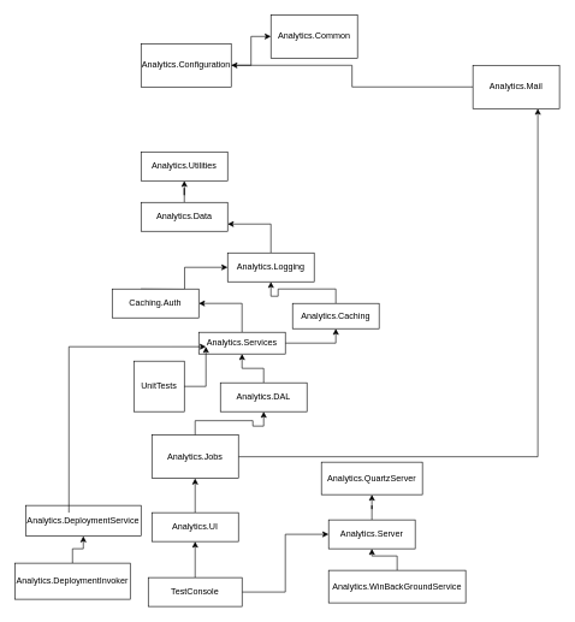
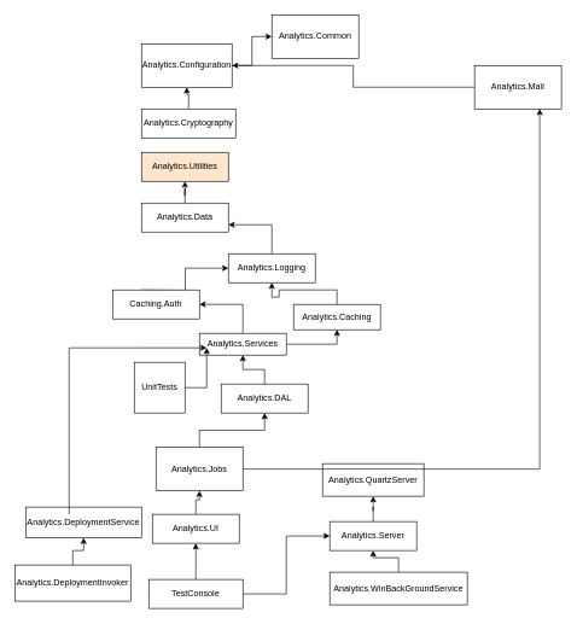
  <mxCell id="0" />
  <mxCell id="1" parent="0" />
  <mxCell id="2" value="" style="edgeStyle=orthogonalEdgeStyle;rounded=0;orthogonalLoop=1;jettySize=auto;html=1;" edge="1" parent="1" source="3" target="14"><mxGeometry relative="1" as="geometry" /></mxCell>
  <mxCell id="3" value="Analytics.UI" style="whiteSpace=wrap;html=1;rounded=0;" vertex="1" parent="1"><mxGeometry x="210" y="710" width="120" height="40" as="geometry" /></mxCell>
  <mxCell id="4" style="edgeStyle=orthogonalEdgeStyle;rounded=0;orthogonalLoop=1;jettySize=auto;html=1;entryX=0;entryY=0.5;entryDx=0;entryDy=0;" edge="1" parent="1" source="6" target="10"><mxGeometry relative="1" as="geometry" /></mxCell>
  <mxCell id="5" value="" style="edgeStyle=orthogonalEdgeStyle;rounded=0;orthogonalLoop=1;jettySize=auto;html=1;" edge="1" parent="1" source="6" target="3"><mxGeometry relative="1" as="geometry" /></mxCell>
  <mxCell id="6" value="TestConsole" style="rounded=0;whiteSpace=wrap;html=1;" vertex="1" parent="1"><mxGeometry x="205" y="800" width="130" height="40" as="geometry" /></mxCell>
  <mxCell id="7" value="" style="edgeStyle=orthogonalEdgeStyle;rounded=0;orthogonalLoop=1;jettySize=auto;html=1;" edge="1" parent="1" source="8" target="10"><mxGeometry relative="1" as="geometry" /></mxCell>
  <mxCell id="8" value="Analytics.WinBackGroundService" style="rounded=0;whiteSpace=wrap;html=1;" vertex="1" parent="1"><mxGeometry x="455" y="790" width="190" height="45" as="geometry" /></mxCell>
  <mxCell id="9" value="" style="edgeStyle=orthogonalEdgeStyle;rounded=0;orthogonalLoop=1;jettySize=auto;html=1;" edge="1" parent="1" source="10" target="11"><mxGeometry relative="1" as="geometry" /></mxCell>
  <mxCell id="10" value="Analytics.Server" style="rounded=0;whiteSpace=wrap;html=1;" vertex="1" parent="1"><mxGeometry x="455" y="720" width="120" height="40" as="geometry" /></mxCell>
  <mxCell id="11" value="Analytics.QuartzServer" style="rounded=0;whiteSpace=wrap;html=1;" vertex="1" parent="1"><mxGeometry x="445" y="640" width="140" height="45" as="geometry" /></mxCell>
  <mxCell id="12" style="edgeStyle=orthogonalEdgeStyle;rounded=0;orthogonalLoop=1;jettySize=auto;html=1;entryX=0.75;entryY=1;entryDx=0;entryDy=0;" edge="1" parent="1" source="14" target="16"><mxGeometry relative="1" as="geometry" /></mxCell>
  <mxCell id="13" value="" style="edgeStyle=orthogonalEdgeStyle;rounded=0;orthogonalLoop=1;jettySize=auto;html=1;" edge="1" parent="1" source="14" target="18"><mxGeometry relative="1" as="geometry" /></mxCell>
- <mxCell id="14" value="Analytics.Jobs" style="rounded=0;whiteSpace=wrap;html=1;" vertex="1" parent="1"><mxGeometry x="210" y="602.5" width="120" height="60" as="geometry" /></mxCell>
+ <mxCell id="14" value="Analytics.Jobs" style="rounded=0;whiteSpace=wrap;html=1;" vertex="1" parent="1"><mxGeometry x="215" y="617.5" width="120" height="60" as="geometry" /></mxCell>
  <mxCell id="15" style="edgeStyle=orthogonalEdgeStyle;rounded=0;orthogonalLoop=1;jettySize=auto;html=1;" edge="1" parent="1" source="16" target="40"><mxGeometry relative="1" as="geometry" /></mxCell>
  <mxCell id="16" value="Analytics.Mail" style="rounded=0;whiteSpace=wrap;html=1;" vertex="1" parent="1"><mxGeometry x="655" y="90" width="120" height="60" as="geometry" /></mxCell>
  <mxCell id="17" value="" style="edgeStyle=orthogonalEdgeStyle;rounded=0;orthogonalLoop=1;jettySize=auto;html=1;" edge="1" parent="1" source="18" target="25"><mxGeometry relative="1" as="geometry" /></mxCell>
  <mxCell id="18" value="Analytics.DAL" style="rounded=0;whiteSpace=wrap;html=1;" vertex="1" parent="1"><mxGeometry x="305" y="530" width="120" height="40" as="geometry" /></mxCell>
  <mxCell id="19" value="" style="edgeStyle=orthogonalEdgeStyle;rounded=0;orthogonalLoop=1;jettySize=auto;html=1;" edge="1" parent="1" source="20" target="21"><mxGeometry relative="1" as="geometry" /></mxCell>
  <mxCell id="20" value="Analytics.DeploymentInvoker" style="rounded=0;whiteSpace=wrap;html=1;" vertex="1" parent="1"><mxGeometry x="20" y="780" width="160" height="50" as="geometry" /></mxCell>
  <mxCell id="21" value="Analytics.DeploymentService" style="rounded=0;whiteSpace=wrap;html=1;" vertex="1" parent="1"><mxGeometry x="35" y="700" width="160" height="42.5" as="geometry" /></mxCell>
  <mxCell id="22" value="UnitTests" style="whiteSpace=wrap;html=1;aspect=fixed;" vertex="1" parent="1"><mxGeometry x="185" y="500" width="70" height="70" as="geometry" /></mxCell>
  <mxCell id="23" style="edgeStyle=orthogonalEdgeStyle;rounded=0;orthogonalLoop=1;jettySize=auto;html=1;" edge="1" parent="1" source="25" target="31"><mxGeometry relative="1" as="geometry" /></mxCell>
  <mxCell id="24" style="edgeStyle=orthogonalEdgeStyle;rounded=0;orthogonalLoop=1;jettySize=auto;html=1;entryX=1;entryY=0.5;entryDx=0;entryDy=0;" edge="1" parent="1" source="25" target="29"><mxGeometry relative="1" as="geometry" /></mxCell>
  <mxCell id="25" value="Analytics.Services" style="rounded=0;whiteSpace=wrap;html=1;" vertex="1" parent="1"><mxGeometry x="275" y="460" width="120" height="30" as="geometry" /></mxCell>
  <mxCell id="26" style="edgeStyle=orthogonalEdgeStyle;rounded=0;orthogonalLoop=1;jettySize=auto;html=1;entryX=0.083;entryY=0.667;entryDx=0;entryDy=0;entryPerimeter=0;" edge="1" parent="1" source="22" target="25"><mxGeometry relative="1" as="geometry" /></mxCell>
  <mxCell id="27" style="edgeStyle=orthogonalEdgeStyle;rounded=0;orthogonalLoop=1;jettySize=auto;html=1;entryX=0.5;entryY=0.333;entryDx=0;entryDy=0;entryPerimeter=0;" edge="1" parent="1"><mxGeometry relative="1" as="geometry"><mxPoint x="95" y="710" as="sourcePoint" /><mxPoint x="285" y="479.99" as="targetPoint" /><Array as="points"><mxPoint x="95" y="480" /></Array></mxGeometry></mxCell>
  <mxCell id="28" style="edgeStyle=orthogonalEdgeStyle;rounded=0;orthogonalLoop=1;jettySize=auto;html=1;entryX=0;entryY=0.5;entryDx=0;entryDy=0;" edge="1" parent="1" target="33"><mxGeometry relative="1" as="geometry"><mxPoint x="244.75" y="340" as="targetPoint" /><mxPoint x="194.75" y="400" as="sourcePoint" /></mxGeometry></mxCell>
  <mxCell id="29" value="Caching.Auth" style="rounded=0;whiteSpace=wrap;html=1;" vertex="1" parent="1"><mxGeometry x="155" y="400" width="120" height="40" as="geometry" /></mxCell>
  <mxCell id="30" style="edgeStyle=orthogonalEdgeStyle;rounded=0;orthogonalLoop=1;jettySize=auto;html=1;" edge="1" parent="1" source="31" target="33"><mxGeometry relative="1" as="geometry" /></mxCell>
  <mxCell id="31" value="Analytics.Caching" style="rounded=0;whiteSpace=wrap;html=1;" vertex="1" parent="1"><mxGeometry x="405" y="420" width="120" height="35" as="geometry" /></mxCell>
  <mxCell id="32" style="edgeStyle=orthogonalEdgeStyle;rounded=0;orthogonalLoop=1;jettySize=auto;html=1;entryX=1;entryY=0.75;entryDx=0;entryDy=0;" edge="1" parent="1" source="33" target="35"><mxGeometry relative="1" as="geometry" /></mxCell>
  <mxCell id="33" value="Analytics.Logging" style="rounded=0;whiteSpace=wrap;html=1;" vertex="1" parent="1"><mxGeometry x="315" y="350" width="120" height="40" as="geometry" /></mxCell>
  <mxCell id="34" value="" style="edgeStyle=orthogonalEdgeStyle;rounded=0;orthogonalLoop=1;jettySize=auto;html=1;" edge="1" parent="1" source="35" target="36"><mxGeometry relative="1" as="geometry" /></mxCell>
  <mxCell id="35" value="Analytics.Data" style="rounded=0;whiteSpace=wrap;html=1;" vertex="1" parent="1"><mxGeometry x="195" y="280" width="120" height="40" as="geometry" /></mxCell>
- <mxCell id="36" value="Analytics.Utilities" style="rounded=0;whiteSpace=wrap;html=1;" vertex="1" parent="1"><mxGeometry x="195" y="210" width="120" height="40" as="geometry" /></mxCell>
+ <mxCell id="36" value="Analytics.Utilities" style="rounded=0;whiteSpace=wrap;html=1;fillColor=#ffe6cc;" vertex="1" parent="1"><mxGeometry x="195" y="210" width="120" height="40" as="geometry" /></mxCell>
+ <mxCell id="37" value="" style="edgeStyle=orthogonalEdgeStyle;rounded=0;orthogonalLoop=1;jettySize=auto;html=1;" edge="1" parent="1" source="38" target="40"><mxGeometry relative="1" as="geometry" /></mxCell>
+ <mxCell id="38" value="Analytics.Cryptography" style="rounded=0;whiteSpace=wrap;html=1;" vertex="1" parent="1"><mxGeometry x="195" y="150" width="130" height="40" as="geometry" /></mxCell>
  <mxCell id="39" style="edgeStyle=orthogonalEdgeStyle;rounded=0;orthogonalLoop=1;jettySize=auto;html=1;entryX=0;entryY=0.5;entryDx=0;entryDy=0;" edge="1" parent="1" source="40" target="41"><mxGeometry relative="1" as="geometry" /></mxCell>
  <mxCell id="40" value="Analytics.Configuration" style="rounded=0;whiteSpace=wrap;html=1;" vertex="1" parent="1"><mxGeometry x="195" y="60" width="125" height="60" as="geometry" /></mxCell>
  <mxCell id="41" value="Analytics.Common" style="rounded=0;whiteSpace=wrap;html=1;" vertex="1" parent="1"><mxGeometry x="375" y="20" width="120" height="60" as="geometry" /></mxCell>
